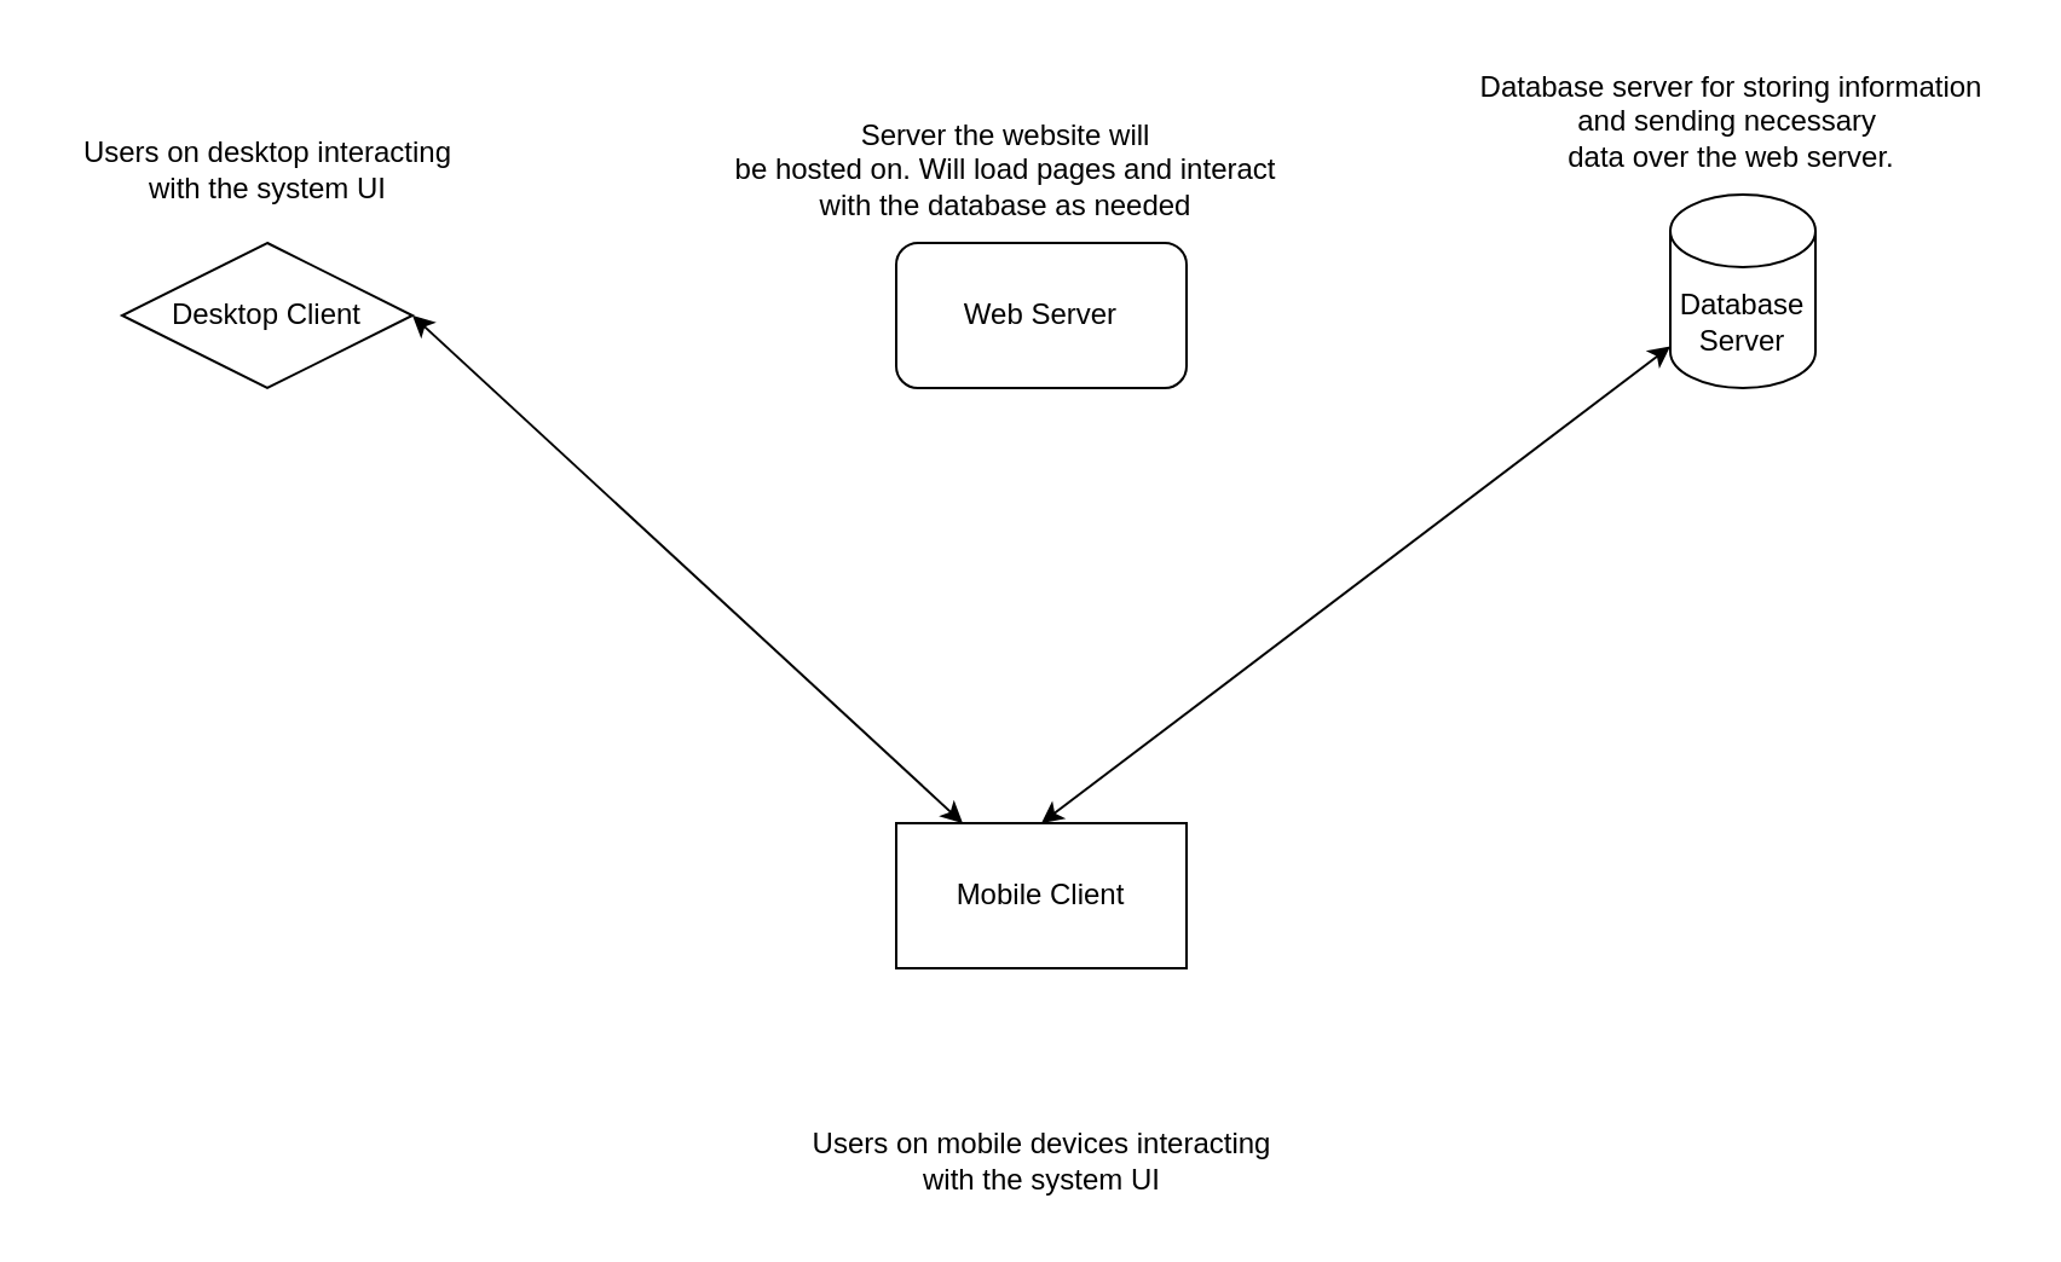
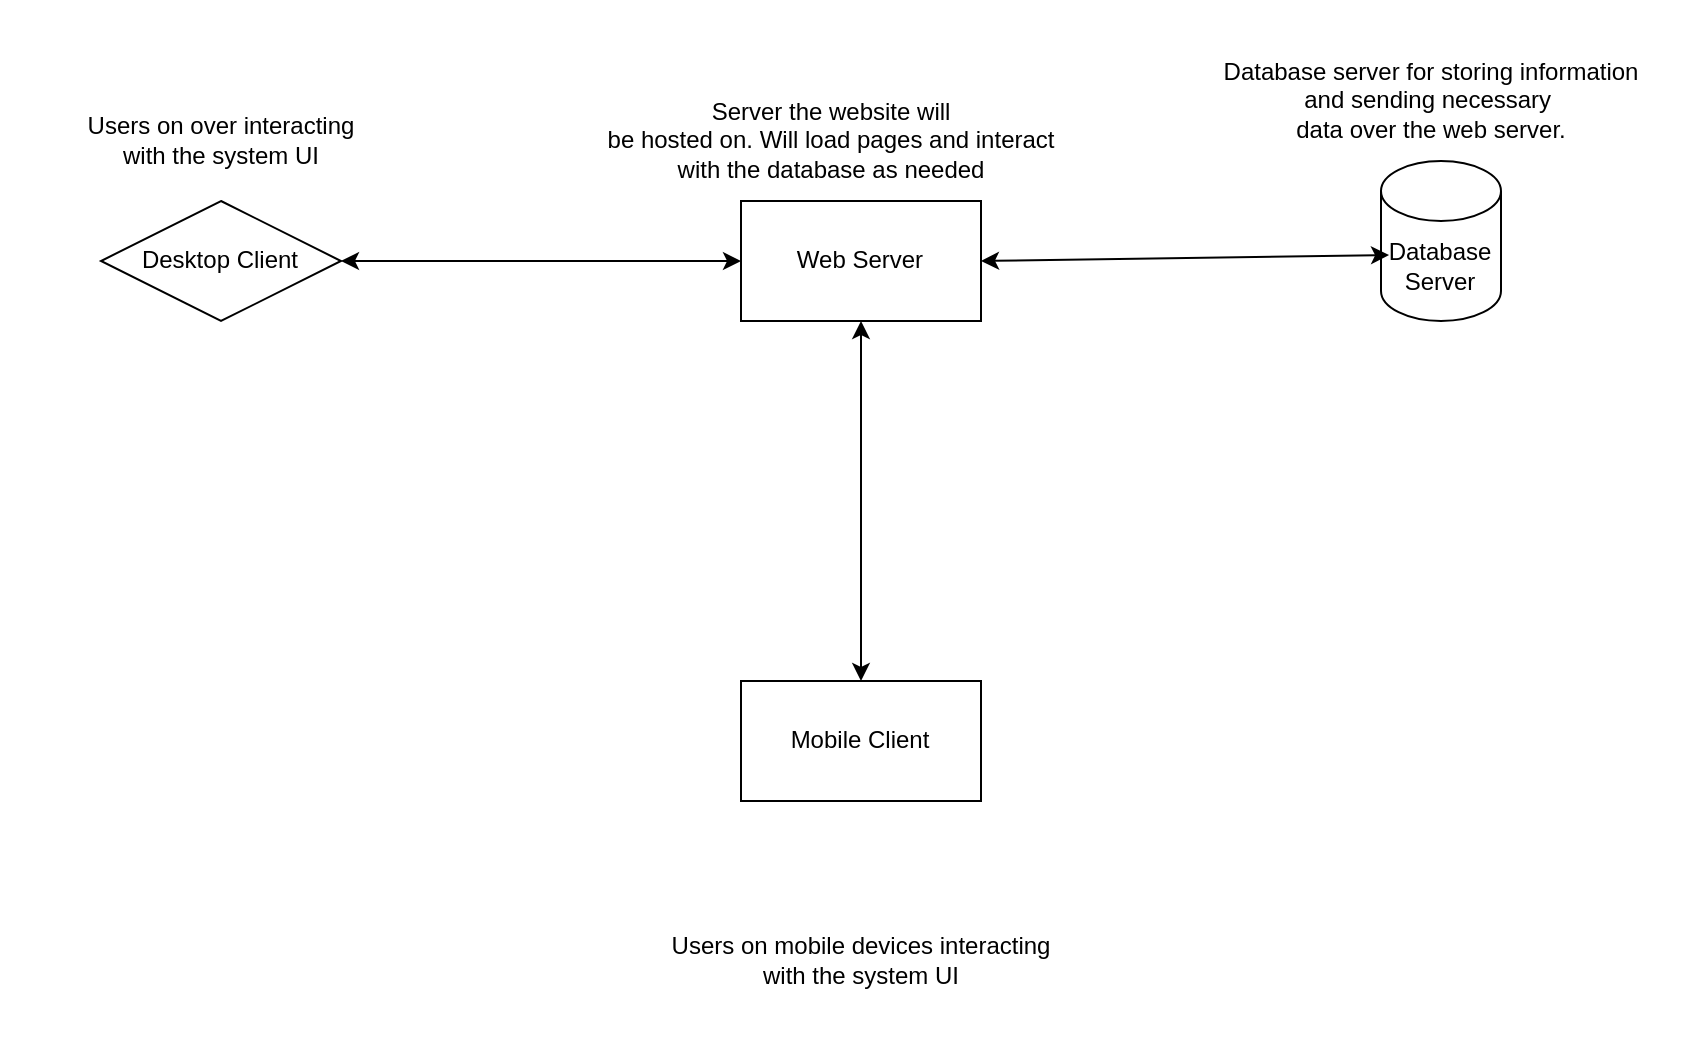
  <mxCell id="0" />
  <mxCell id="1" parent="0" />
  <mxCell id="2" value="Desktop Client" style="rhombus;whiteSpace=wrap;html=1;" vertex="1" parent="1"><mxGeometry x="50" y="100" width="120" height="60" as="geometry" /></mxCell>
- <mxCell id="3" value="Web Server" style="whiteSpace=wrap;html=1;rounded=1;" vertex="1" parent="1"><mxGeometry x="370" y="100" width="120" height="60" as="geometry" /></mxCell>
+ <mxCell id="3" value="Web Server" style="rounded=0;whiteSpace=wrap;html=1;" vertex="1" parent="1"><mxGeometry x="370" y="100" width="120" height="60" as="geometry" /></mxCell>
  <mxCell id="4" value="Database&lt;div&gt;Server&lt;/div&gt;" style="shape=cylinder3;whiteSpace=wrap;html=1;boundedLbl=1;backgroundOutline=1;size=15;" vertex="1" parent="1"><mxGeometry x="690" y="80" width="60" height="80" as="geometry" /></mxCell>
  <mxCell id="5" value="Mobile Client" style="rounded=0;whiteSpace=wrap;html=1;" vertex="1" parent="1"><mxGeometry x="370" y="340" width="120" height="60" as="geometry" /></mxCell>
- <mxCell id="6" value="" style="endArrow=classic;startArrow=classic;html=1;rounded=0;exitX=1;exitY=0.5;exitDx=0;exitDy=0;" edge="1" parent="1" source="2" target="5"><mxGeometry width="50" height="50" relative="1" as="geometry"><mxPoint x="460" y="250" as="sourcePoint" /><mxPoint x="510" y="200" as="targetPoint" /></mxGeometry></mxCell>
- <mxCell id="8" value="" style="endArrow=classic;startArrow=classic;html=1;rounded=0;exitX=0.5;exitY=0;exitDx=0;exitDy=0;" edge="1" parent="1" source="5" target="4"><mxGeometry width="50" height="50" relative="1" as="geometry"><mxPoint x="330" y="270" as="sourcePoint" /><mxPoint x="380" y="220" as="targetPoint" /></mxGeometry></mxCell>
- <mxCell id="9" value="Users on desktop interacting&lt;div&gt;with the system UI&lt;/div&gt;" style="text;html=1;align=center;verticalAlign=middle;resizable=0;points=[];autosize=1;strokeColor=none;fillColor=none;" vertex="1" parent="1"><mxGeometry x="20" y="50" width="180" height="40" as="geometry" /></mxCell>
+ <mxCell id="6" value="" style="endArrow=classic;startArrow=classic;html=1;rounded=0;exitX=1;exitY=0.5;exitDx=0;exitDy=0;entryX=0;entryY=0.5;entryDx=0;entryDy=0;" edge="1" parent="1" source="2" target="3"><mxGeometry width="50" height="50" relative="1" as="geometry"><mxPoint x="460" y="250" as="sourcePoint" /><mxPoint x="510" y="200" as="targetPoint" /></mxGeometry></mxCell>
+ <mxCell id="7" value="" style="endArrow=classic;startArrow=classic;html=1;rounded=0;exitX=1;exitY=0.5;exitDx=0;exitDy=0;entryX=0.067;entryY=0.588;entryDx=0;entryDy=0;entryPerimeter=0;" edge="1" parent="1" source="3" target="4"><mxGeometry width="50" height="50" relative="1" as="geometry"><mxPoint x="440" y="190" as="sourcePoint" /><mxPoint x="490" y="140" as="targetPoint" /></mxGeometry></mxCell>
+ <mxCell id="8" value="" style="endArrow=classic;startArrow=classic;html=1;rounded=0;entryX=0.5;entryY=1;entryDx=0;entryDy=0;exitX=0.5;exitY=0;exitDx=0;exitDy=0;" edge="1" parent="1" source="5" target="3"><mxGeometry width="50" height="50" relative="1" as="geometry"><mxPoint x="330" y="270" as="sourcePoint" /><mxPoint x="380" y="220" as="targetPoint" /></mxGeometry></mxCell>
+ <mxCell id="9" value="Users on over interacting&lt;div&gt;with the system UI&lt;/div&gt;" style="text;html=1;align=center;verticalAlign=middle;resizable=0;points=[];autosize=1;strokeColor=none;fillColor=none;" vertex="1" parent="1"><mxGeometry x="20" y="50" width="180" height="40" as="geometry" /></mxCell>
  <mxCell id="10" value="Server the website will&lt;div&gt;be hosted on. Will load pages and interact&lt;/div&gt;&lt;div&gt;with the database as needed&lt;/div&gt;" style="text;html=1;align=center;verticalAlign=middle;resizable=0;points=[];autosize=1;strokeColor=none;fillColor=none;" vertex="1" parent="1"><mxGeometry x="290" y="40" width="250" height="60" as="geometry" /></mxCell>
  <mxCell id="11" value="Users on mobile devices interacting&lt;div&gt;with the system UI&lt;/div&gt;" style="text;html=1;align=center;verticalAlign=middle;resizable=0;points=[];autosize=1;strokeColor=none;fillColor=none;" vertex="1" parent="1"><mxGeometry x="325" y="460" width="210" height="40" as="geometry" /></mxCell>
  <mxCell id="12" value="Database server for storing information&lt;div&gt;and sending necessary&amp;nbsp;&lt;/div&gt;&lt;div&gt;data over the web server.&lt;/div&gt;" style="text;html=1;align=center;verticalAlign=middle;resizable=0;points=[];autosize=1;strokeColor=none;fillColor=none;" vertex="1" parent="1"><mxGeometry x="600" y="20" width="230" height="60" as="geometry" /></mxCell>
